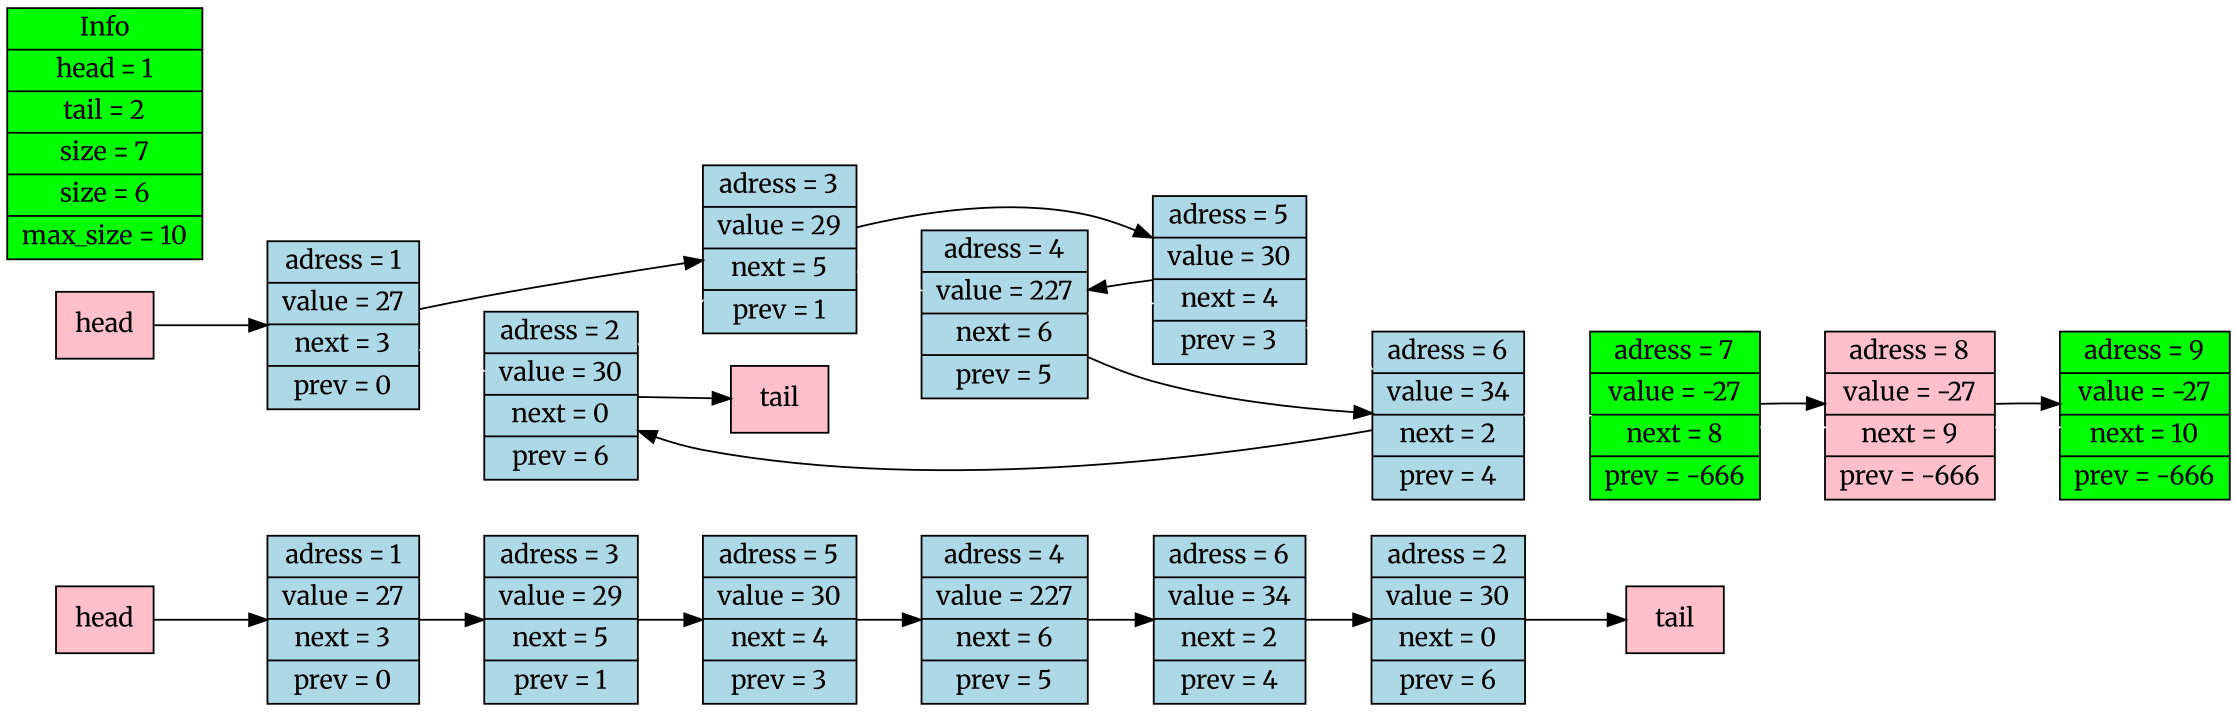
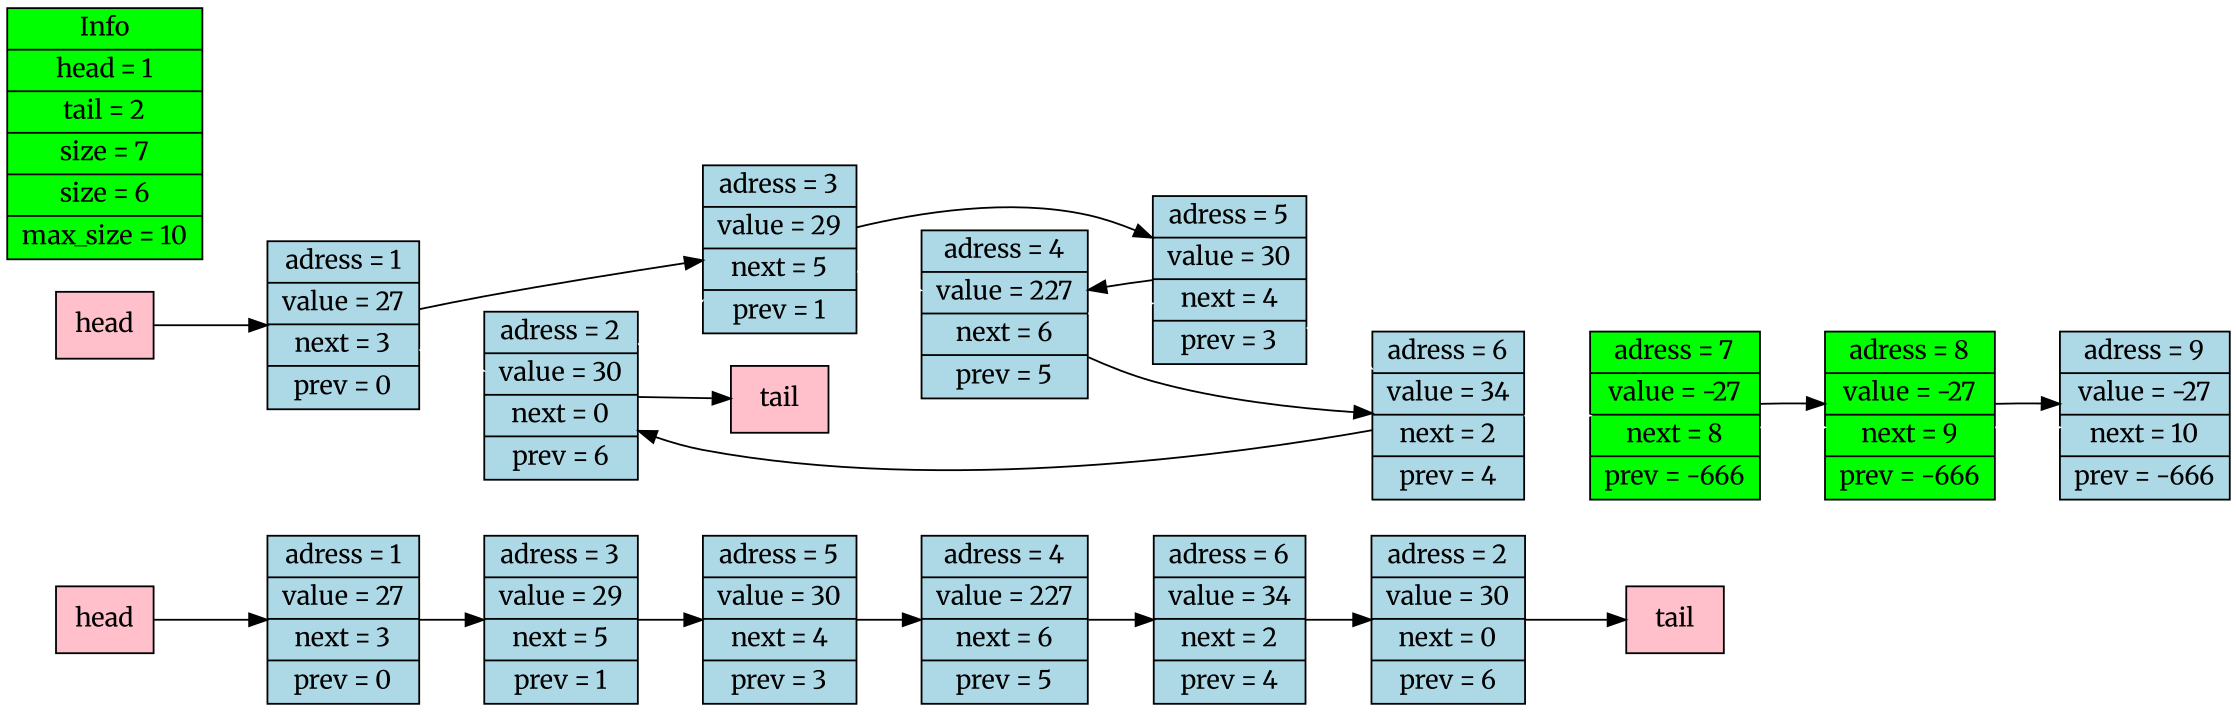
  digraph {
    fontname=Merriweather
    rankdir=LR
    node [fillcolor=lightblue fontname=Merriweather shape=record style=filled]
    edge [fontname=Merriweather]
    n1 [fillcolor=pink label=head]
    n2 [label="adress = 1|value = 27|next = 3|prev = 0"]
    n3 [label="adress = 3|value = 29|next = 5|prev = 1"]
    n4 [fillcolor=pink label=tail]
    n5 [fillcolor=pink label=head]
    n6 [label="adress = 1|value = 27|next = 3|prev = 0"]
    n7 [label="adress = 2|value = 30|next = 0|prev = 6"]
    n8 [label="adress = 3|value = 29|next = 5|prev = 1"]
    n9 [fillcolor=pink label=tail]
    n10 [label="adress = 5|value = 30|next = 4|prev = 3"]
    n11 [label="adress = 4|value = 227|next = 6|prev = 5"]
    n12 [label="adress = 6|value = 34|next = 2|prev = 4"]
    n13 [label="adress = 2|value = 30|next = 0|prev = 6"]
    n14 [label="adress = 4|value = 227|next = 6|prev = 5"]
    n15 [label="adress = 5|value = 30|next = 4|prev = 3"]
    n16 [label="adress = 6|value = 34|next = 2|prev = 4"]
    n17 [fillcolor=green label="adress = 7|value = -27|next = 8|prev = -666"]
-   n18 [fillcolor=pink label="adress = 8|value = -27|next = 9|prev = -666"]
-   n19 [fillcolor=green label="adress = 9|value = -27|next = 10|prev = -666"]
+   n18 [fillcolor=green label="adress = 8|value = -27|next = 9|prev = -666"]
+   n19 [label="adress = 9|value = -27|next = 10|prev = -666"]
    n20 [fillcolor=green label="Info|head = 1|tail = 2|size = 7|size = 6|max_size = 10"]
    n1 -> n2
    n2 -> n3
    n3 -> n10
    n5 -> n6
    n6 -> n7 [color=white]
    n6 -> n8 [color=black]
    n7 -> n8 [color=white]
    n7 -> n9 [color=black]
    n8 -> n14 [color=white]
    n8 -> n15 [color=black]
    n10 -> n11
    n11 -> n12
    n12 -> n13
    n13 -> n4
    n14 -> n15 [color=white]
    n14 -> n16 [color=black]
    n15 -> n14 [color=black]
    n15 -> n16 [color=white]
    n16 -> n7 [color=black]
    n16 -> n17 [color=white]
    n17 -> n18 [color=white]
    n17 -> n18 [color=black]
    n18 -> n19 [color=white]
    n18 -> n19 [color=black]
  }
